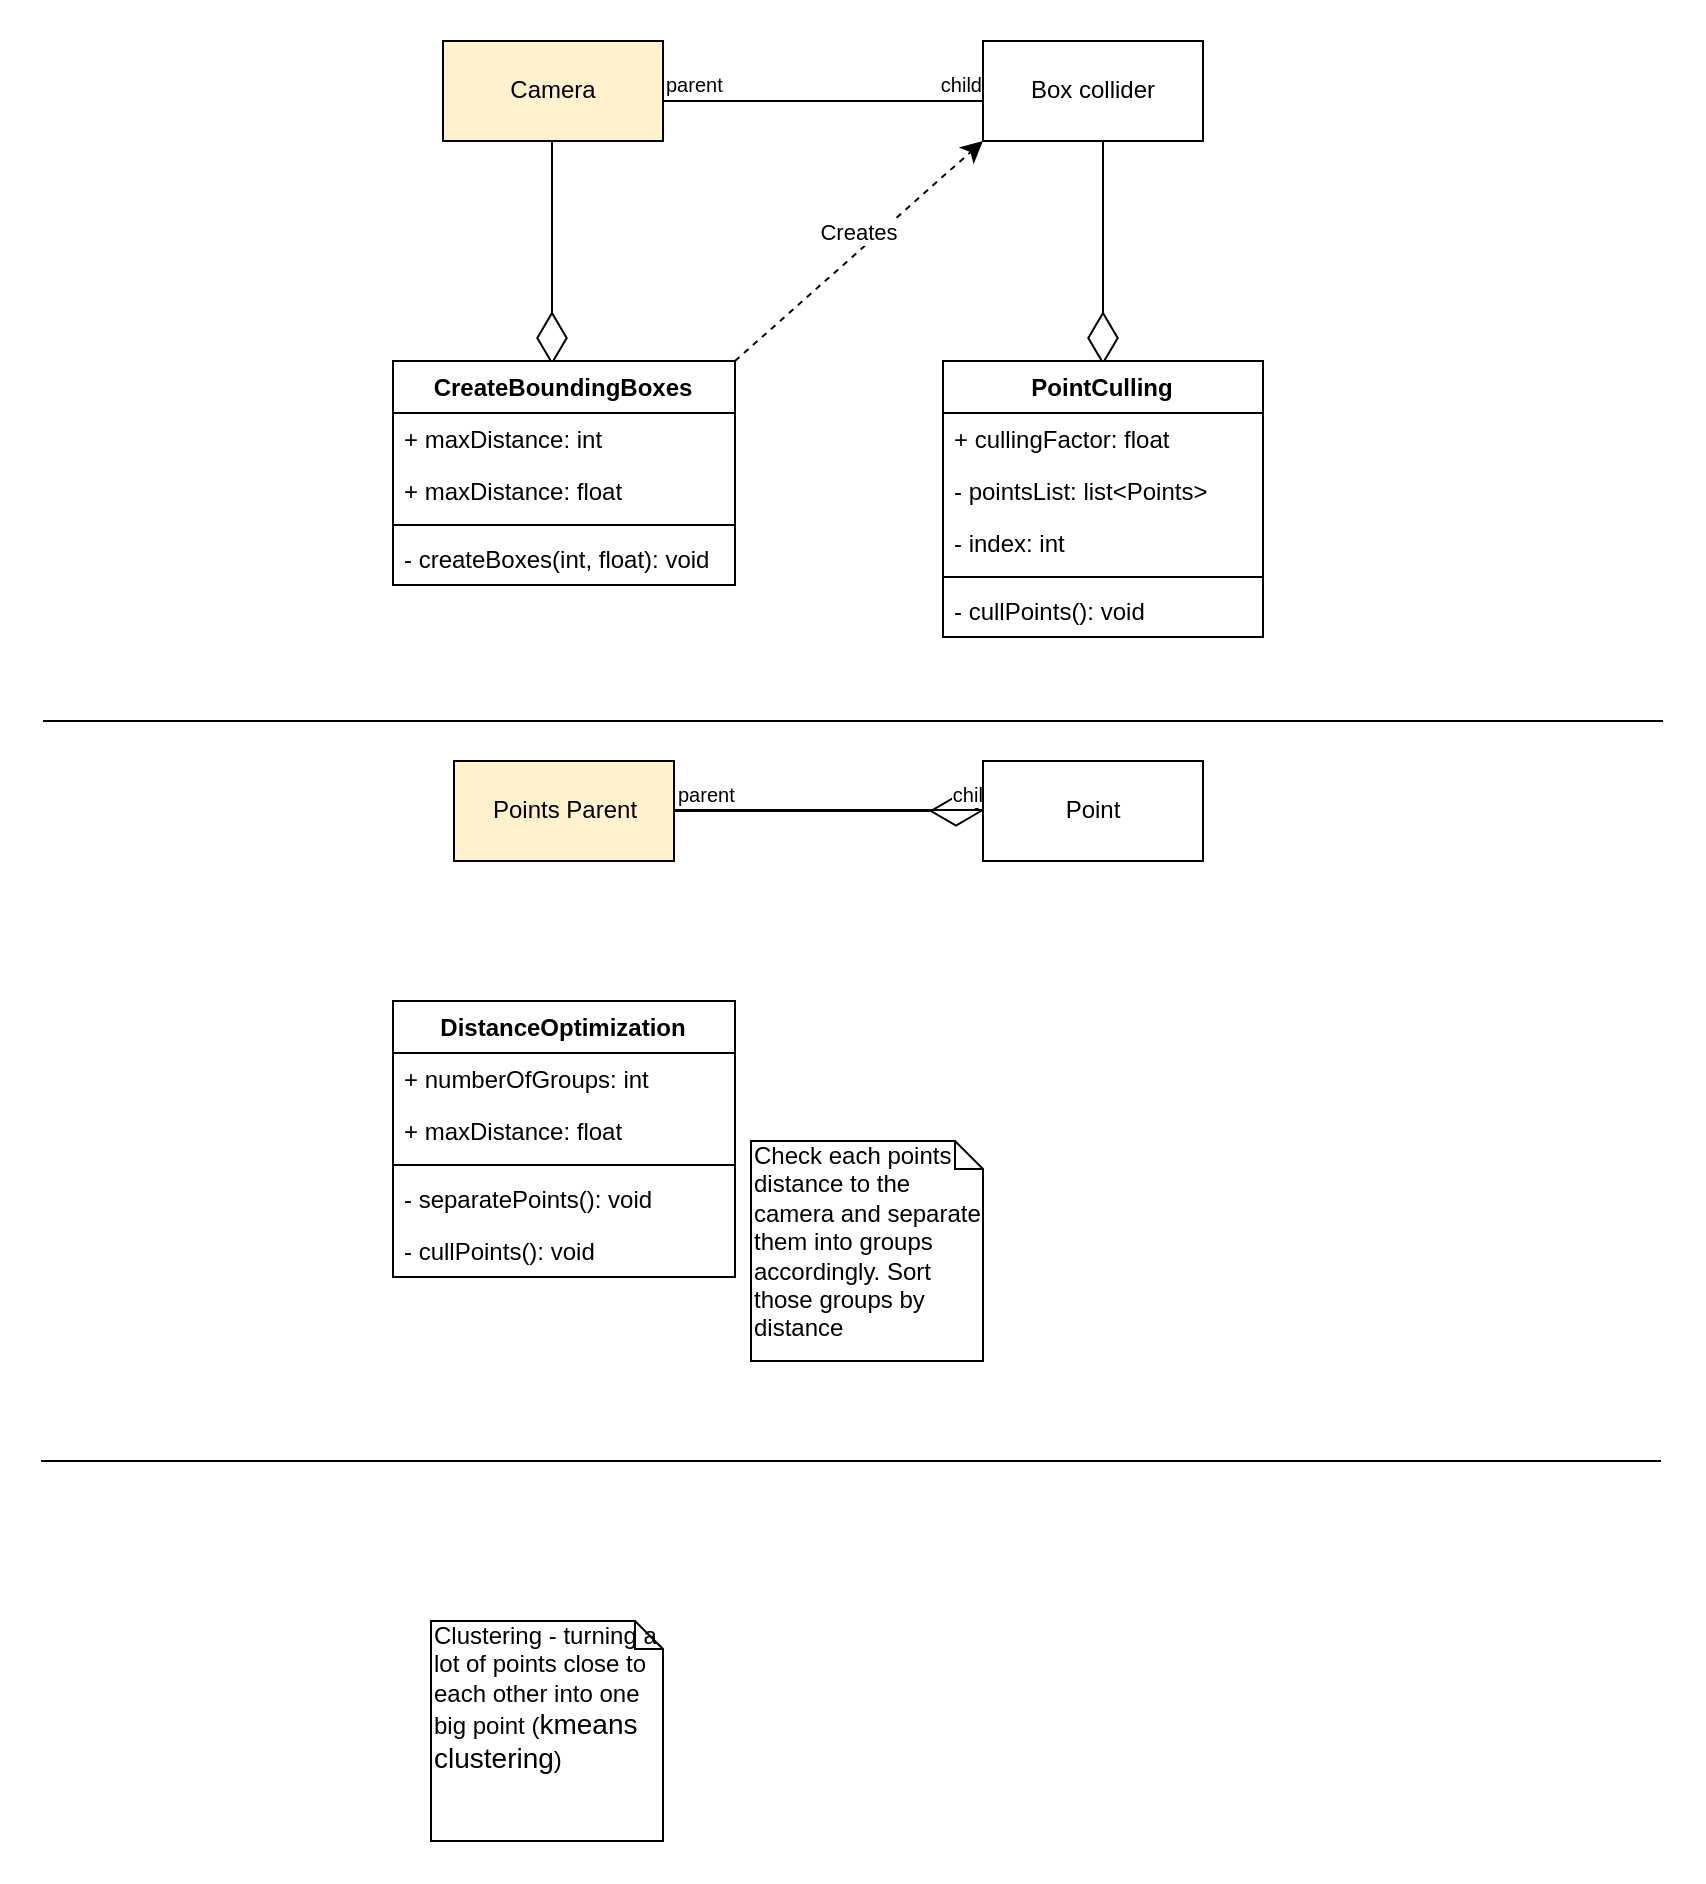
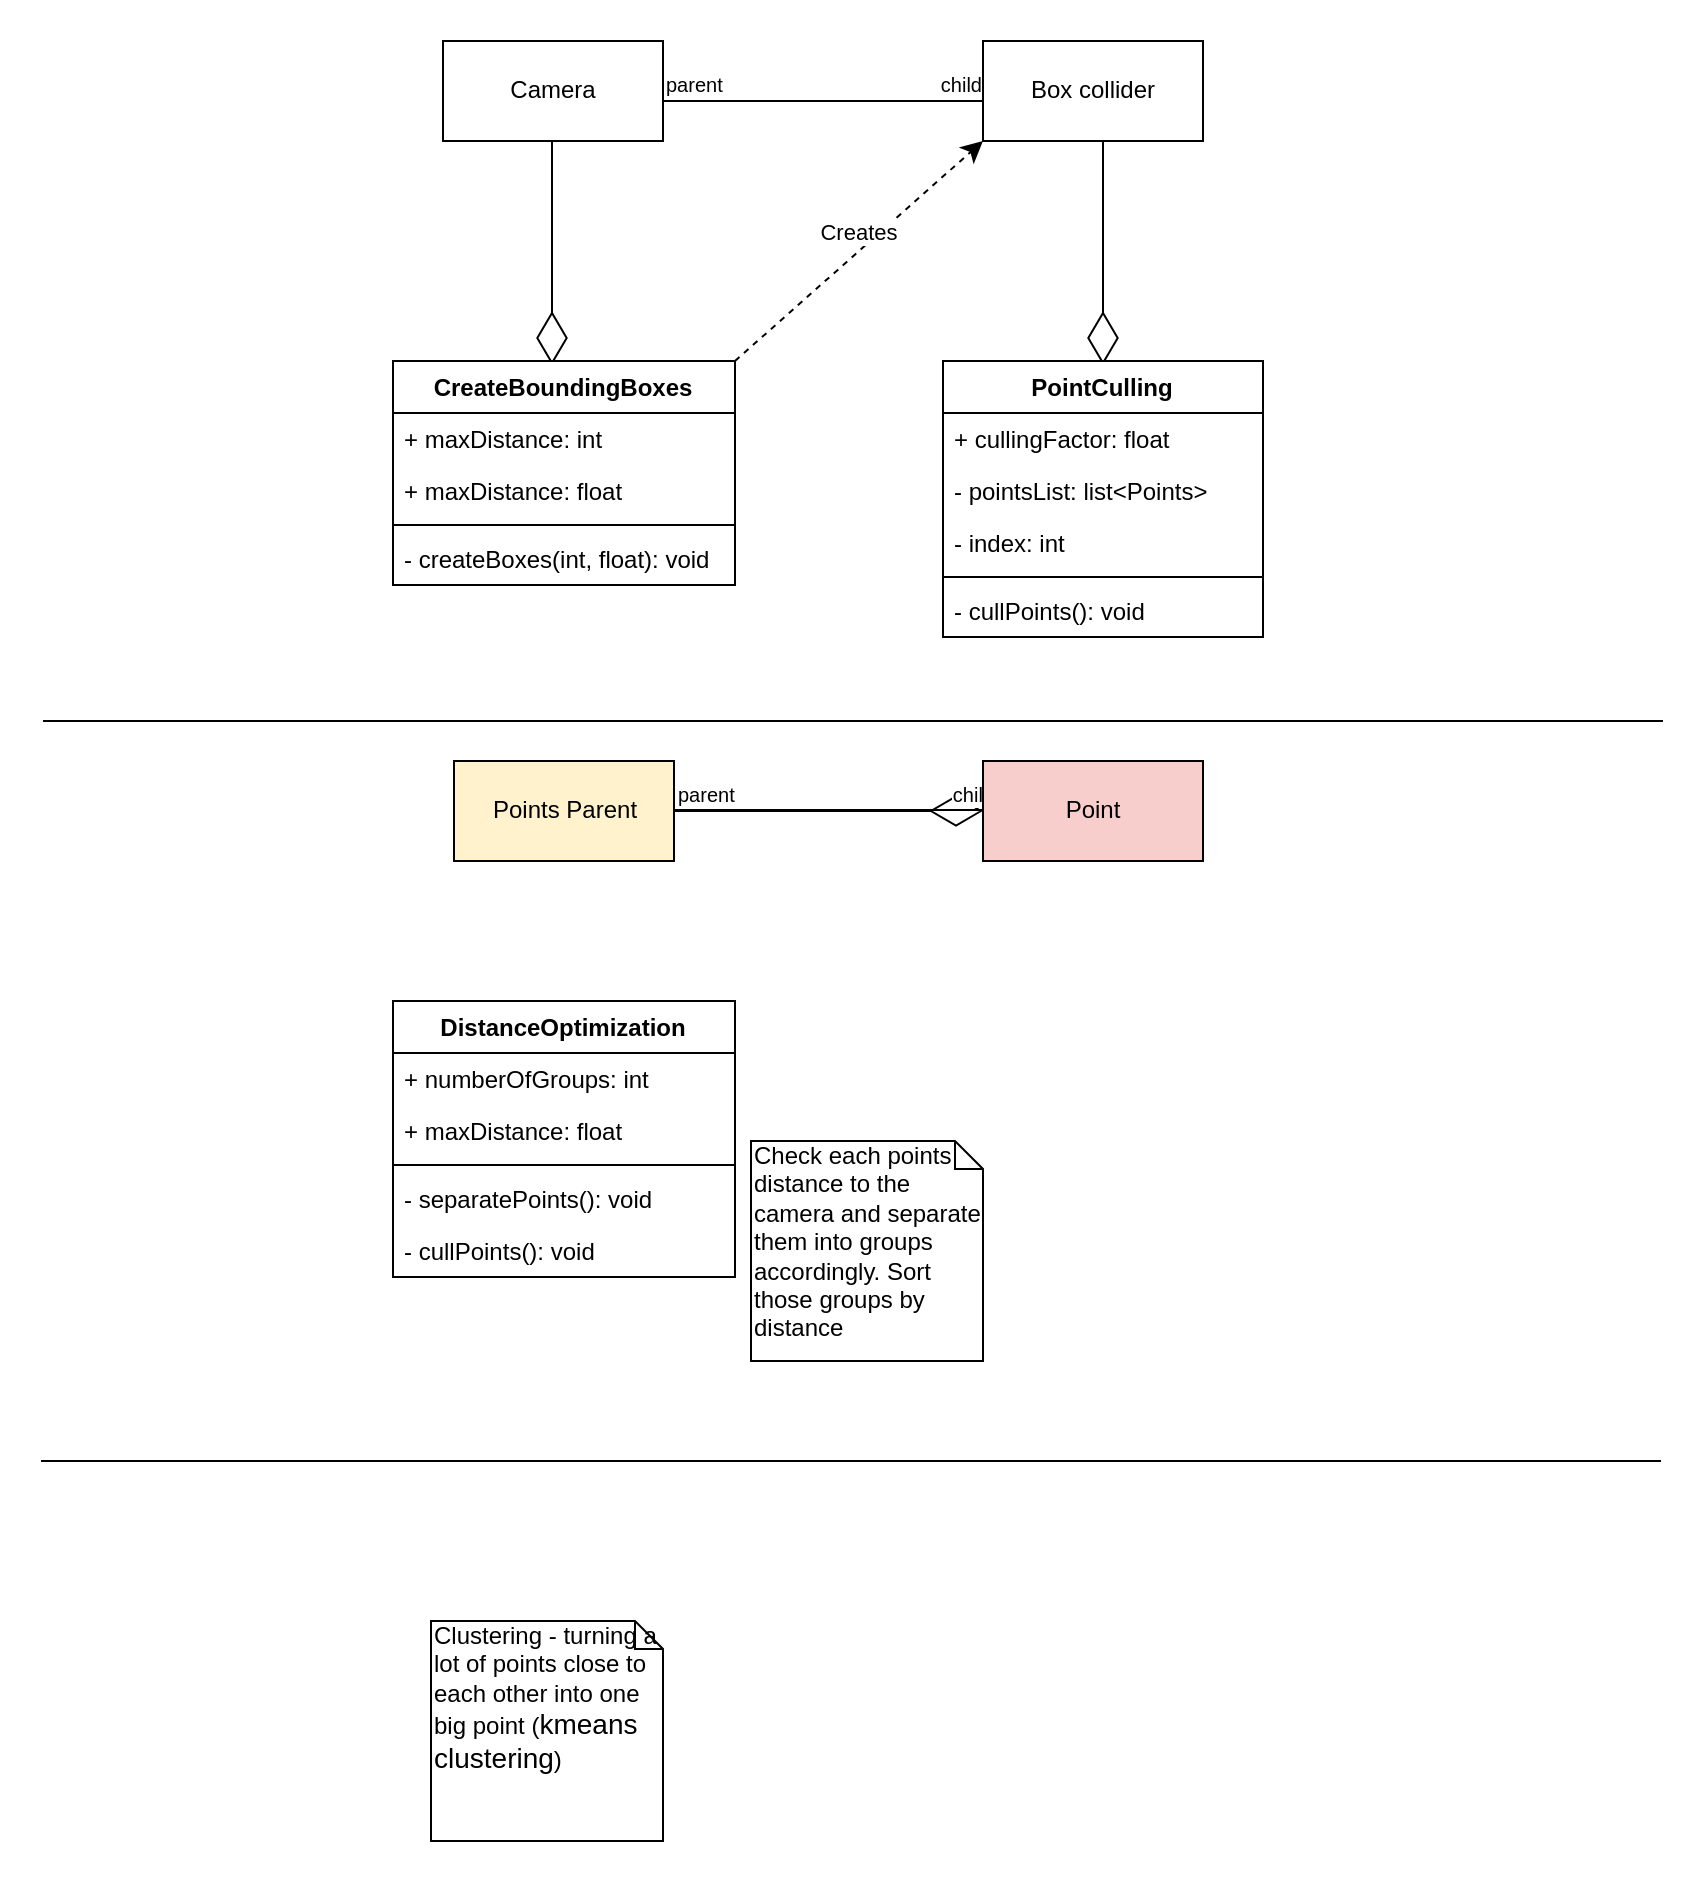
  <mxCell id="0" />
  <mxCell id="1" parent="0" />
  <mxCell id="2" value="" style="endArrow=none;html=1;edgeStyle=orthogonalEdgeStyle;" parent="1" edge="1"><mxGeometry relative="1" as="geometry"><mxPoint x="331" y="50" as="sourcePoint" /><mxPoint x="491" y="50" as="targetPoint" /></mxGeometry></mxCell>
  <mxCell id="3" value="parent" style="resizable=0;html=1;align=left;verticalAlign=bottom;labelBackgroundColor=#ffffff;fontSize=10;" parent="2" connectable="0" vertex="1"><mxGeometry x="-1" relative="1" as="geometry" /></mxCell>
  <mxCell id="4" value="child" style="resizable=0;html=1;align=right;verticalAlign=bottom;labelBackgroundColor=#ffffff;fontSize=10;" parent="2" connectable="0" vertex="1"><mxGeometry x="1" relative="1" as="geometry" /></mxCell>
  <mxCell id="5" value="" style="endArrow=diamondThin;endFill=0;endSize=24;html=1;exitX=0.5;exitY=1;exitDx=0;exitDy=0;" parent="1" edge="1"><mxGeometry width="160" relative="1" as="geometry"><mxPoint x="275.5" y="70" as="sourcePoint" /><mxPoint x="275.5" y="182" as="targetPoint" /></mxGeometry></mxCell>
- <mxCell id="6" value="Camera" style="html=1;fillColor=#fff2cc;" parent="1" vertex="1"><mxGeometry x="221" y="20" width="110" height="50" as="geometry" /></mxCell>
+ <mxCell id="6" value="Camera" style="html=1;" parent="1" vertex="1"><mxGeometry x="221" y="20" width="110" height="50" as="geometry" /></mxCell>
  <mxCell id="7" value="Box collider" style="html=1;" parent="1" vertex="1"><mxGeometry x="491" y="20" width="110" height="50" as="geometry" /></mxCell>
  <mxCell id="8" value="CreateBoundingBoxes" style="swimlane;fontStyle=1;align=center;verticalAlign=top;childLayout=stackLayout;horizontal=1;startSize=26;horizontalStack=0;resizeParent=1;resizeParentMax=0;resizeLast=0;collapsible=1;marginBottom=0;" parent="1" vertex="1"><mxGeometry x="196" y="180" width="171" height="112" as="geometry" /></mxCell>
  <mxCell id="9" value="+ maxDistance: int" style="text;strokeColor=none;fillColor=none;align=left;verticalAlign=top;spacingLeft=4;spacingRight=4;overflow=hidden;rotatable=0;points=[[0,0.5],[1,0.5]];portConstraint=eastwest;" parent="8" vertex="1"><mxGeometry y="26" width="171" height="26" as="geometry" /></mxCell>
  <mxCell id="10" value="+ maxDistance: float" style="text;strokeColor=none;fillColor=none;align=left;verticalAlign=top;spacingLeft=4;spacingRight=4;overflow=hidden;rotatable=0;points=[[0,0.5],[1,0.5]];portConstraint=eastwest;" parent="8" vertex="1"><mxGeometry y="52" width="171" height="26" as="geometry" /></mxCell>
  <mxCell id="11" value="" style="line;strokeWidth=1;fillColor=none;align=left;verticalAlign=middle;spacingTop=-1;spacingLeft=3;spacingRight=3;rotatable=0;labelPosition=right;points=[];portConstraint=eastwest;" parent="8" vertex="1"><mxGeometry y="78" width="171" height="8" as="geometry" /></mxCell>
  <mxCell id="12" value="- createBoxes(int, float): void" style="text;strokeColor=none;fillColor=none;align=left;verticalAlign=top;spacingLeft=4;spacingRight=4;overflow=hidden;rotatable=0;points=[[0,0.5],[1,0.5]];portConstraint=eastwest;" parent="8" vertex="1"><mxGeometry y="86" width="171" height="26" as="geometry" /></mxCell>
  <mxCell id="13" value="" style="endArrow=diamondThin;endFill=0;endSize=24;html=1;exitX=0.5;exitY=1;exitDx=0;exitDy=0;" parent="1" edge="1"><mxGeometry width="160" relative="1" as="geometry"><mxPoint x="551" y="70" as="sourcePoint" /><mxPoint x="551" y="182" as="targetPoint" /></mxGeometry></mxCell>
  <mxCell id="14" value="PointCulling" style="swimlane;fontStyle=1;align=center;verticalAlign=top;childLayout=stackLayout;horizontal=1;startSize=26;horizontalStack=0;resizeParent=1;resizeParentMax=0;resizeLast=0;collapsible=1;marginBottom=0;" parent="1" vertex="1"><mxGeometry x="471" y="180" width="160" height="138" as="geometry" /></mxCell>
  <mxCell id="15" value="+ cullingFactor: float" style="text;strokeColor=none;fillColor=none;align=left;verticalAlign=top;spacingLeft=4;spacingRight=4;overflow=hidden;rotatable=0;points=[[0,0.5],[1,0.5]];portConstraint=eastwest;" parent="14" vertex="1"><mxGeometry y="26" width="160" height="26" as="geometry" /></mxCell>
  <mxCell id="16" value="- pointsList: list&lt;Points&gt;" style="text;strokeColor=none;fillColor=none;align=left;verticalAlign=top;spacingLeft=4;spacingRight=4;overflow=hidden;rotatable=0;points=[[0,0.5],[1,0.5]];portConstraint=eastwest;" parent="14" vertex="1"><mxGeometry y="52" width="160" height="26" as="geometry" /></mxCell>
  <mxCell id="17" value="- index: int" style="text;strokeColor=none;fillColor=none;align=left;verticalAlign=top;spacingLeft=4;spacingRight=4;overflow=hidden;rotatable=0;points=[[0,0.5],[1,0.5]];portConstraint=eastwest;" parent="14" vertex="1"><mxGeometry y="78" width="160" height="26" as="geometry" /></mxCell>
  <mxCell id="18" value="" style="line;strokeWidth=1;fillColor=none;align=left;verticalAlign=middle;spacingTop=-1;spacingLeft=3;spacingRight=3;rotatable=0;labelPosition=right;points=[];portConstraint=eastwest;" parent="14" vertex="1"><mxGeometry y="104" width="160" height="8" as="geometry" /></mxCell>
  <mxCell id="19" value="- cullPoints(): void" style="text;strokeColor=none;fillColor=none;align=left;verticalAlign=top;spacingLeft=4;spacingRight=4;overflow=hidden;rotatable=0;points=[[0,0.5],[1,0.5]];portConstraint=eastwest;" parent="14" vertex="1"><mxGeometry y="112" width="160" height="26" as="geometry" /></mxCell>
  <mxCell id="20" value="Creates" style="html=1;verticalAlign=bottom;endArrow=classic;dashed=1;endSize=8;entryX=0;entryY=1;entryDx=0;entryDy=0;exitX=1;exitY=0;exitDx=0;exitDy=0;" parent="1" source="8" target="7" edge="1"><mxGeometry relative="1" as="geometry"><mxPoint x="425" y="140" as="sourcePoint" /><mxPoint x="310" y="141.769" as="targetPoint" /></mxGeometry></mxCell>
  <mxCell id="21" value="Points Parent" style="html=1;fillColor=#fff2cc;" parent="1" vertex="1"><mxGeometry x="226.5" y="380" width="110" height="50" as="geometry" /></mxCell>
  <mxCell id="22" value="" style="endArrow=diamondThin;endFill=0;endSize=24;html=1;" parent="1" source="21" target="33" edge="1"><mxGeometry width="160" relative="1" as="geometry"><mxPoint x="281" y="358" as="sourcePoint" /><mxPoint x="281" y="470" as="targetPoint" /></mxGeometry></mxCell>
  <mxCell id="23" value="DistanceOptimization" style="swimlane;fontStyle=1;align=center;verticalAlign=top;childLayout=stackLayout;horizontal=1;startSize=26;horizontalStack=0;resizeParent=1;resizeParentMax=0;resizeLast=0;collapsible=1;marginBottom=0;" parent="1" vertex="1"><mxGeometry x="196" y="500" width="171" height="138" as="geometry" /></mxCell>
  <mxCell id="24" value="+ numberOfGroups: int" style="text;strokeColor=none;fillColor=none;align=left;verticalAlign=top;spacingLeft=4;spacingRight=4;overflow=hidden;rotatable=0;points=[[0,0.5],[1,0.5]];portConstraint=eastwest;" parent="23" vertex="1"><mxGeometry y="26" width="171" height="26" as="geometry" /></mxCell>
  <mxCell id="25" value="+ maxDistance: float" style="text;strokeColor=none;fillColor=none;align=left;verticalAlign=top;spacingLeft=4;spacingRight=4;overflow=hidden;rotatable=0;points=[[0,0.5],[1,0.5]];portConstraint=eastwest;" parent="23" vertex="1"><mxGeometry y="52" width="171" height="26" as="geometry" /></mxCell>
  <mxCell id="26" value="" style="line;strokeWidth=1;fillColor=none;align=left;verticalAlign=middle;spacingTop=-1;spacingLeft=3;spacingRight=3;rotatable=0;labelPosition=right;points=[];portConstraint=eastwest;" parent="23" vertex="1"><mxGeometry y="78" width="171" height="8" as="geometry" /></mxCell>
  <mxCell id="27" value="- separatePoints(): void" style="text;strokeColor=none;fillColor=none;align=left;verticalAlign=top;spacingLeft=4;spacingRight=4;overflow=hidden;rotatable=0;points=[[0,0.5],[1,0.5]];portConstraint=eastwest;" parent="23" vertex="1"><mxGeometry y="86" width="171" height="26" as="geometry" /></mxCell>
  <mxCell id="28" value="- cullPoints(): void" style="text;strokeColor=none;fillColor=none;align=left;verticalAlign=top;spacingLeft=4;spacingRight=4;overflow=hidden;rotatable=0;points=[[0,0.5],[1,0.5]];portConstraint=eastwest;" parent="23" vertex="1"><mxGeometry y="112" width="171" height="26" as="geometry" /></mxCell>
  <mxCell id="29" value="Check each points distance to the camera and separate them into groups accordingly. Sort those groups by distance" style="shape=note;whiteSpace=wrap;html=1;size=14;verticalAlign=top;align=left;spacingTop=-6;" parent="1" vertex="1"><mxGeometry x="375" y="570" width="116" height="110" as="geometry" /></mxCell>
  <mxCell id="30" value="" style="endArrow=none;html=1;edgeStyle=orthogonalEdgeStyle;" parent="1" edge="1"><mxGeometry relative="1" as="geometry"><mxPoint x="336.5" y="404.5" as="sourcePoint" /><mxPoint x="496.5" y="404.5" as="targetPoint" /></mxGeometry></mxCell>
  <mxCell id="31" value="parent" style="resizable=0;html=1;align=left;verticalAlign=bottom;labelBackgroundColor=#ffffff;fontSize=10;" parent="30" connectable="0" vertex="1"><mxGeometry x="-1" relative="1" as="geometry" /></mxCell>
  <mxCell id="32" value="child" style="resizable=0;html=1;align=right;verticalAlign=bottom;labelBackgroundColor=#ffffff;fontSize=10;" parent="30" connectable="0" vertex="1"><mxGeometry x="1" relative="1" as="geometry" /></mxCell>
- <mxCell id="33" value="Point" style="html=1;" parent="1" vertex="1"><mxGeometry x="491" y="380" width="110" height="50" as="geometry" /></mxCell>
+ <mxCell id="33" value="Point" style="html=1;fillColor=#f8cecc;" parent="1" vertex="1"><mxGeometry x="491" y="380" width="110" height="50" as="geometry" /></mxCell>
  <mxCell id="34" value="" style="endArrow=none;html=1;edgeStyle=orthogonalEdgeStyle;" parent="1" edge="1"><mxGeometry relative="1" as="geometry"><mxPoint x="21" y="360" as="sourcePoint" /><mxPoint x="831" y="360" as="targetPoint" /></mxGeometry></mxCell>
  <mxCell id="35" value="" style="resizable=0;html=1;align=left;verticalAlign=bottom;labelBackgroundColor=#ffffff;fontSize=10;" parent="34" connectable="0" vertex="1"><mxGeometry x="-1" relative="1" as="geometry" /></mxCell>
  <mxCell id="36" value="" style="resizable=0;html=1;align=right;verticalAlign=bottom;labelBackgroundColor=#ffffff;fontSize=10;" parent="34" connectable="0" vertex="1"><mxGeometry x="1" relative="1" as="geometry" /></mxCell>
  <mxCell id="37" value="Clustering - turning a lot of points close to each other into one big point (&lt;span style=&quot;font-family: &amp;#34;segoe ui&amp;#34; , , &amp;#34;apple color emoji&amp;#34; , &amp;#34;segoe ui emoji&amp;#34; , sans-serif ; font-size: 14px&quot;&gt;kmeans clustering&lt;/span&gt;&lt;span&gt;)&lt;/span&gt;" style="shape=note;whiteSpace=wrap;html=1;size=14;verticalAlign=top;align=left;spacingTop=-6;" vertex="1" parent="1"><mxGeometry x="215" y="810" width="116" height="110" as="geometry" /></mxCell>
  <mxCell id="38" value="" style="endArrow=none;html=1;edgeStyle=orthogonalEdgeStyle;" edge="1" parent="1"><mxGeometry relative="1" as="geometry"><mxPoint x="20" y="730" as="sourcePoint" /><mxPoint x="830" y="730" as="targetPoint" /></mxGeometry></mxCell>
  <mxCell id="39" value="" style="resizable=0;html=1;align=left;verticalAlign=bottom;labelBackgroundColor=#ffffff;fontSize=10;" connectable="0" vertex="1" parent="38"><mxGeometry x="-1" relative="1" as="geometry" /></mxCell>
  <mxCell id="40" value="" style="resizable=0;html=1;align=right;verticalAlign=bottom;labelBackgroundColor=#ffffff;fontSize=10;" connectable="0" vertex="1" parent="38"><mxGeometry x="1" relative="1" as="geometry" /></mxCell>
